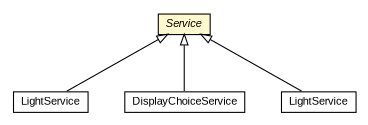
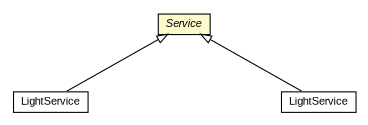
  digraph {
    nodesep=0.25
    ranksep=0.5
    node [fontcolor=black fontname=arial fontsize=10.0 shape=plaintext]
    edge [arrowtail=empty dir=back fontname=arial fontsize=10 headport=p labelfontname=arial labelfontsize=10 tailport=p]
    n1 [label=<<table title="context.arch.intelligibility.apps.helloroom.LightService" border="0" cellborder="1" cellspacing="0" cellpadding="2" port="p" href="../intelligibility/apps/helloroom/LightService.html"> 		<tr><td><table border="0" cellspacing="0" cellpadding="1"> <tr><td align="center" balign="center"> LightService </td></tr> 		</table></td></tr> 		</table>>]
    n2 [label=<<table title="context.arch.service.Service" border="0" cellborder="1" cellspacing="0" cellpadding="2" port="p" bgcolor="lemonChiffon" href="./Service.html"> 		<tr><td><table border="0" cellspacing="0" cellpadding="1"> <tr><td align="center" balign="center"><font face="arial italic"> Service </font></td></tr> 		</table></td></tr> 		</table>>]
-   n3 [label=<<table title="context.arch.service.DisplayChoiceService" border="0" cellborder="1" cellspacing="0" cellpadding="2" port="p" href="./DisplayChoiceService.html"> 		<tr><td><table border="0" cellspacing="0" cellpadding="1"> <tr><td align="center" balign="center"> DisplayChoiceService </td></tr> 		</table></td></tr> 		</table>>]
    n4 [label=<<table title="context.arch.intelligibility.apps.roomlight.LightService" border="0" cellborder="1" cellspacing="0" cellpadding="2" port="p" href="../intelligibility/apps/roomlight/LightService.html"> 		<tr><td><table border="0" cellspacing="0" cellpadding="1"> <tr><td align="center" balign="center"> LightService </td></tr> 		</table></td></tr> 		</table>>]
    n2 -> n1
-   n2 -> n3
    n2 -> n4
  }
